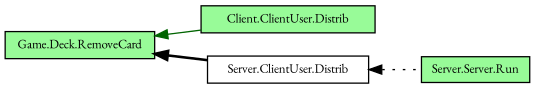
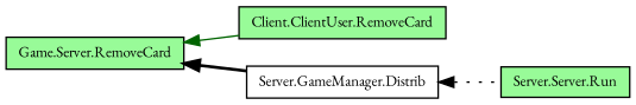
  digraph {
    fontname="EB Garamond"
    rankdir=LR
    node [color=black fillcolor=palegreen fontname="EB Garamond" fontsize=10 shape=record style=filled]
    edge [color=black dir=back fontname="EB Garamond" fontsize=10 labelfontname=Helvetica labelfontsize=10]
-   n1 [fontcolor=black height=0.2 label="Game.Deck.RemoveCard" width=0.4]
-   n2 [height=0.2 label="Client.ClientUser.Distrib" width=0.4]
-   n3 [fillcolor=white height=0.2 label="Server.ClientUser.Distrib" width=0.4]
+   n1 [fontcolor=black height=0.2 label="Game.Server.RemoveCard" width=0.4]
+   n2 [height=0.2 label="Client.ClientUser.RemoveCard" width=0.4]
+   n3 [fillcolor=white height=0.2 label="Server.GameManager.Distrib" width=0.4]
    n4 [height=0.2 label="Server.Server.Run" width=0.4]
    n1 -> n2 [color=darkgreen style=solid]
    n1 -> n3 [style=bold]
    n3 -> n4 [style=dotted]
  }
